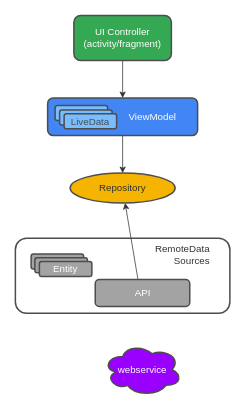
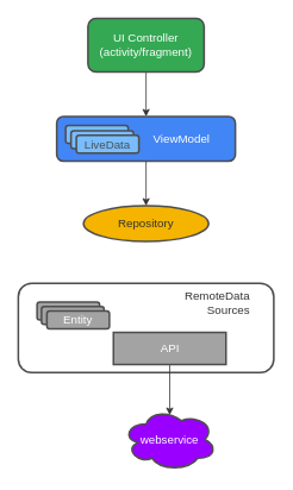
  <mxCell id="0" />
  <mxCell id="1" parent="0" />
  <mxCell id="2" style="edgeStyle=orthogonalEdgeStyle;rounded=0;orthogonalLoop=1;jettySize=auto;html=1;entryX=0.5;entryY=0;entryDx=0;entryDy=0;fontSize=13;fontColor=#333333;strokeColor=#333333;" edge="1" parent="1" source="3" target="5"><mxGeometry relative="1" as="geometry" /></mxCell>
  <mxCell id="3" value="&lt;font color=&quot;#ffffff&quot; style=&quot;font-size: 13px&quot;&gt;UI Controller&lt;br&gt;(activity/fragment)&lt;br&gt;&lt;/font&gt;" style="rounded=1;whiteSpace=wrap;html=1;strokeWidth=2;strokeColor=#4D4D4D;fillColor=#34A853;" vertex="1" parent="1"><mxGeometry x="98" y="20" width="130" height="60" as="geometry" /></mxCell>
  <mxCell id="4" value="" style="group" vertex="1" connectable="0" parent="1"><mxGeometry x="63" y="130" width="200" height="50" as="geometry" /></mxCell>
  <mxCell id="5" value="&lt;blockquote style=&quot;margin: 0 0 0 40px ; border: none ; padding: 0px&quot;&gt;&lt;blockquote style=&quot;margin: 0 0 0 40px ; border: none ; padding: 0px&quot;&gt;&lt;font style=&quot;font-size: 13px&quot;&gt;ViewModel&lt;/font&gt;&lt;/blockquote&gt;&lt;/blockquote&gt;" style="rounded=1;whiteSpace=wrap;html=1;fontColor=#FFFFFF;strokeColor=#4D4D4D;strokeWidth=2;fillColor=#4285F4;align=center;" vertex="1" parent="4"><mxGeometry width="200" height="50" as="geometry" /></mxCell>
  <mxCell id="6" value="" style="rounded=1;whiteSpace=wrap;html=1;fontColor=#FFFFFF;strokeColor=#4D4D4D;strokeWidth=2;fillColor=#77BDFF;" vertex="1" parent="4"><mxGeometry x="10" y="10" width="70" height="20" as="geometry" /></mxCell>
  <mxCell id="7" value="" style="rounded=1;whiteSpace=wrap;html=1;fontColor=#FFFFFF;strokeColor=#4D4D4D;strokeWidth=2;fillColor=#77BDFF;" vertex="1" parent="4"><mxGeometry x="16" y="16" width="70" height="20" as="geometry" /></mxCell>
  <mxCell id="8" value="&lt;font color=&quot;#4d4d4d&quot; style=&quot;font-size: 13px&quot;&gt;LiveData&lt;/font&gt;" style="rounded=1;whiteSpace=wrap;html=1;fontColor=#FFFFFF;strokeColor=#4D4D4D;strokeWidth=2;fillColor=#77BDFF;" vertex="1" parent="4"><mxGeometry x="22" y="21" width="70" height="20" as="geometry" /></mxCell>
  <mxCell id="9" value="&lt;font color=&quot;#333333&quot;&gt;Repository&lt;/font&gt;" style="ellipse;whiteSpace=wrap;html=1;fontSize=13;fontColor=#4D4D4D;strokeColor=#4D4D4D;strokeWidth=2;fillColor=#F4B400;" vertex="1" parent="1"><mxGeometry x="93" y="230" width="140" height="40" as="geometry" /></mxCell>
  <mxCell id="10" style="edgeStyle=orthogonalEdgeStyle;rounded=0;orthogonalLoop=1;jettySize=auto;html=1;exitX=0.5;exitY=1;exitDx=0;exitDy=0;fontSize=13;fontColor=#333333;strokeColor=#333333;" edge="1" parent="1" source="5" target="9"><mxGeometry relative="1" as="geometry" /></mxCell>
  <mxCell id="11" value="&lt;blockquote style=&quot;margin: 0 0 0 40px ; border: none ; padding: 0px&quot;&gt;&lt;blockquote style=&quot;margin: 0 0 0 40px ; border: none ; padding: 0px&quot;&gt;&lt;blockquote style=&quot;margin: 0 0 0 40px ; border: none ; padding: 0px&quot;&gt;&lt;blockquote style=&quot;margin: 0 0 0 40px ; border: none ; padding: 0px&quot;&gt;&lt;font color=&quot;#333333&quot;&gt;RemoteData&lt;/font&gt;&lt;/blockquote&gt;&lt;/blockquote&gt;&lt;/blockquote&gt;&lt;blockquote style=&quot;margin: 0 0 0 40px ; border: none ; padding: 0px&quot;&gt;&lt;blockquote style=&quot;margin: 0 0 0 40px ; border: none ; padding: 0px&quot;&gt;&lt;blockquote style=&quot;margin: 0 0 0 40px ; border: none ; padding: 0px&quot;&gt;&lt;font color=&quot;#333333&quot;&gt;&amp;nbsp; &amp;nbsp; &amp;nbsp; &amp;nbsp;Sources&lt;/font&gt;&lt;/blockquote&gt;&lt;/blockquote&gt;&lt;/blockquote&gt;&lt;/blockquote&gt;" style="rounded=1;whiteSpace=wrap;html=1;fontSize=13;fontColor=#4D4D4D;strokeColor=#4D4D4D;strokeWidth=2;fillColor=default;align=center;horizontal=1;verticalAlign=top;labelPosition=center;verticalLabelPosition=middle;" vertex="1" parent="1"><mxGeometry x="20" y="317" width="286" height="100" as="geometry" /></mxCell>
  <mxCell id="12" value="" style="group" vertex="1" connectable="0" parent="1"><mxGeometry x="40" y="339" width="82" height="33" as="geometry" /></mxCell>
  <mxCell id="13" value="" style="rounded=1;whiteSpace=wrap;html=1;fontColor=#FFFFFF;strokeColor=#4D4D4D;strokeWidth=2;fillColor=#A3A3A3;" vertex="1" parent="12"><mxGeometry x="1" y="-1" width="70" height="20" as="geometry" /></mxCell>
  <mxCell id="14" value="" style="rounded=1;whiteSpace=wrap;html=1;fontColor=#FFFFFF;strokeColor=#4D4D4D;strokeWidth=2;fillColor=#A3A3A3;" vertex="1" parent="12"><mxGeometry x="6" y="4" width="70" height="20" as="geometry" /></mxCell>
  <mxCell id="15" value="&lt;font style=&quot;font-size: 13px&quot;&gt;Entity&lt;/font&gt;" style="rounded=1;whiteSpace=wrap;html=1;fontColor=#FFFFFF;strokeColor=#4D4D4D;strokeWidth=2;fillColor=#A3A3A3;" vertex="1" parent="12"><mxGeometry x="12" y="9" width="70" height="20" as="geometry" /></mxCell>
- <mxCell id="16" style="edgeStyle=none;rounded=0;orthogonalLoop=1;jettySize=auto;html=1;exitX=0.5;exitY=1;exitDx=0;exitDy=0;fontSize=13;fontColor=#FFFFFF;strokeColor=#333333;" edge="1" parent="1" source="17" target="9"><mxGeometry relative="1" as="geometry" /></mxCell>
- <mxCell id="17" value="&lt;font style=&quot;font-size: 13px&quot;&gt;API&lt;/font&gt;" style="rounded=1;whiteSpace=wrap;html=1;fontColor=#FFFFFF;strokeColor=#4D4D4D;strokeWidth=2;fillColor=#A3A3A3;" vertex="1" parent="1"><mxGeometry x="126.5" y="372" width="126" height="36" as="geometry" /></mxCell>
+ <mxCell id="16" style="edgeStyle=none;rounded=0;orthogonalLoop=1;jettySize=auto;html=1;exitX=0.5;exitY=1;exitDx=0;exitDy=0;fontSize=13;fontColor=#FFFFFF;strokeColor=#333333;entryX=0.5;entryY=0.11;entryDx=0;entryDy=0;entryPerimeter=0;" edge="1" parent="1" source="17" target="18"><mxGeometry relative="1" as="geometry" /></mxCell>
+ <mxCell id="17" value="&lt;font style=&quot;font-size: 13px&quot;&gt;API&lt;/font&gt;" style="whiteSpace=wrap;html=1;fontColor=#FFFFFF;strokeColor=#4D4D4D;strokeWidth=2;fillColor=#A3A3A3;rounded=0;" vertex="1" parent="1"><mxGeometry x="126.5" y="372" width="126" height="36" as="geometry" /></mxCell>
  <mxCell id="18" value="webservice" style="ellipse;shape=cloud;whiteSpace=wrap;html=1;fontSize=13;fontColor=#FFFFFF;strokeColor=#4D4D4D;strokeWidth=2;fillColor=#9900FF;points=[[0.07,0.4,0,0,0],[0.13,0.77,0,0,0],[0.16,0.56,0,0,0],[0.25,0.26,0,0,0],[0.31,0.8,0,0,0],[0.5,0.11,0,0,0],[0.55,0.96,0,0,0],[0.63,0.2,0,0,0],[0.8,0.8,0,0,0],[0.88,0.26,0,0,0],[0.88,0.5,0,0,0],[0.96,0.7,0,0,0]];" vertex="1" parent="1"><mxGeometry x="137" y="457" width="105" height="70" as="geometry" /></mxCell>
